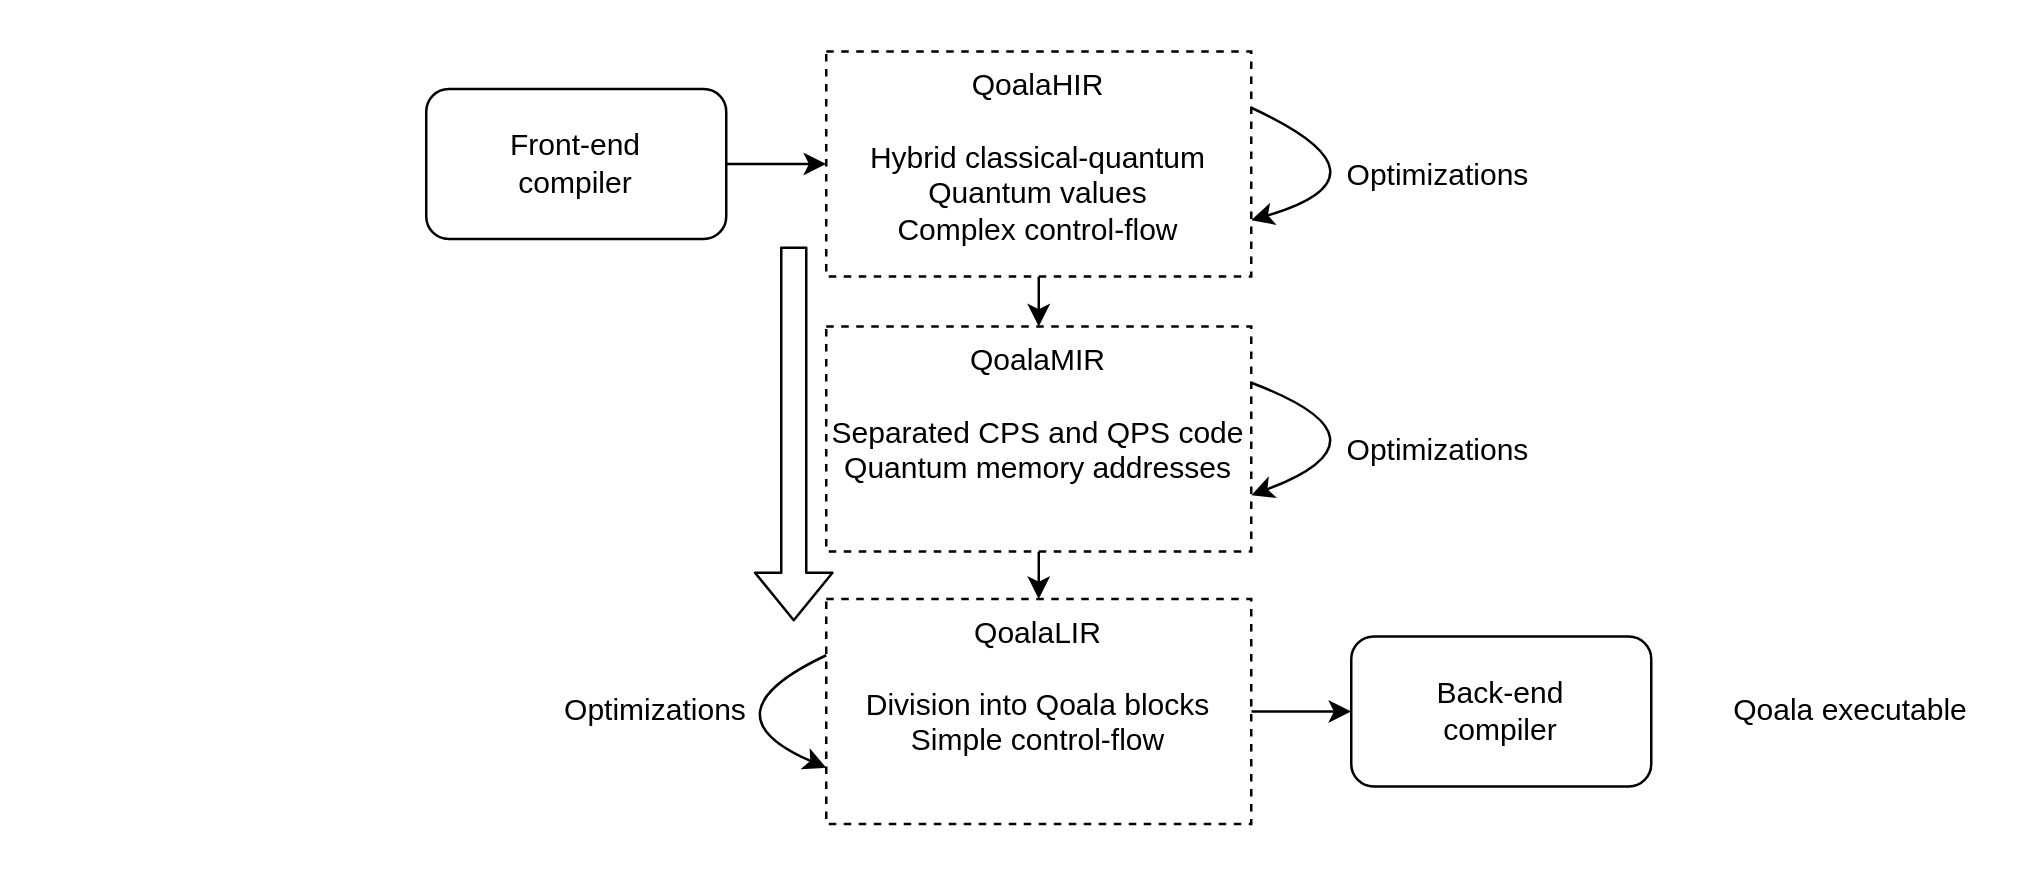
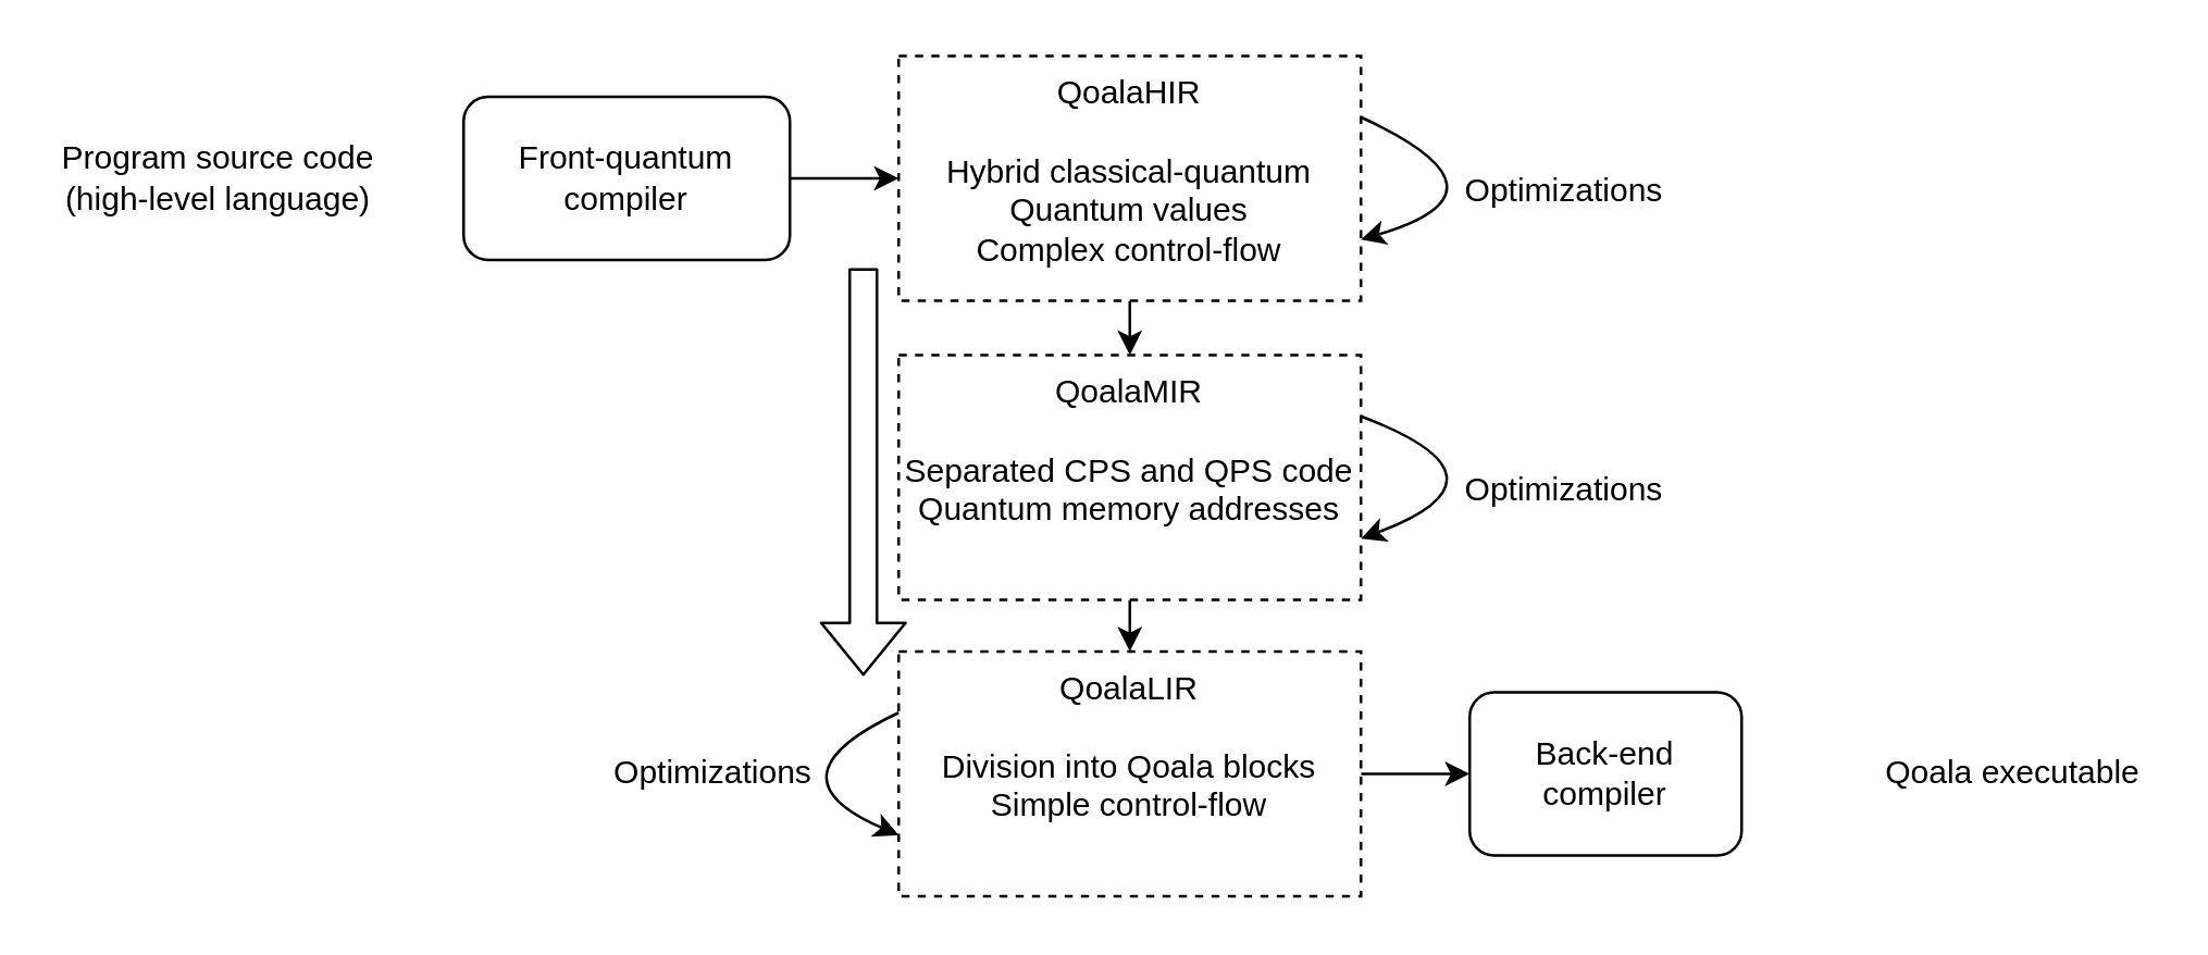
  <mxCell id="0" />
  <mxCell id="1" parent="0" />
+ <mxCell id="2" value="Program source code&lt;div&gt;(high-level language)&lt;/div&gt;" style="text;html=1;align=center;verticalAlign=middle;whiteSpace=wrap;rounded=0;" parent="1" vertex="1"><mxGeometry x="20" y="45" width="120" height="40" as="geometry" /></mxCell>
  <mxCell id="3" style="edgeStyle=none;html=1;exitX=1;exitY=0.5;exitDx=0;exitDy=0;entryX=0;entryY=0.5;entryDx=0;entryDy=0;" edge="1" parent="1" source="4" target="9"><mxGeometry relative="1" as="geometry" /></mxCell>
- <mxCell id="4" value="Front-end&lt;div&gt;compiler&lt;/div&gt;" style="rounded=1;whiteSpace=wrap;html=1;" parent="1" vertex="1"><mxGeometry x="170" y="35" width="120" height="60" as="geometry" /></mxCell>
- <mxCell id="5" value="Back-end&lt;div&gt;compiler&lt;/div&gt;" style="rounded=1;whiteSpace=wrap;html=1;" parent="1" vertex="1"><mxGeometry x="540" y="254" width="120" height="60" as="geometry" /></mxCell>
+ <mxCell id="4" value="Front-quantum&lt;div&gt;compiler&lt;/div&gt;" style="rounded=1;whiteSpace=wrap;html=1;" parent="1" vertex="1"><mxGeometry x="170" y="35" width="120" height="60" as="geometry" /></mxCell>
+ <mxCell id="5" value="Back-end&lt;div&gt;compiler&lt;/div&gt;" style="rounded=1;whiteSpace=wrap;html=1;" parent="1" vertex="1"><mxGeometry x="540" y="254" width="100" height="60" as="geometry" /></mxCell>
  <mxCell id="6" style="edgeStyle=none;html=1;exitX=1;exitY=0.5;exitDx=0;exitDy=0;entryX=0;entryY=0.5;entryDx=0;entryDy=0;" parent="1" source="10" target="5" edge="1"><mxGeometry relative="1" as="geometry"><mxPoint x="600" y="150" as="sourcePoint" /></mxGeometry></mxCell>
  <mxCell id="7" value="Qoala executable" style="text;html=1;align=center;verticalAlign=middle;whiteSpace=wrap;rounded=0;" parent="1" vertex="1"><mxGeometry x="690" y="269" width="100" height="30" as="geometry" /></mxCell>
  <mxCell id="8" style="edgeStyle=none;html=1;exitX=0.5;exitY=1;exitDx=0;exitDy=0;entryX=0.5;entryY=0;entryDx=0;entryDy=0;" parent="1" source="9" target="16" edge="1"><mxGeometry relative="1" as="geometry"><mxPoint x="415" y="130" as="targetPoint" /></mxGeometry></mxCell>
  <mxCell id="9" value="QoalaHIR&lt;div&gt;&lt;br&gt;&lt;/div&gt;&lt;div&gt;Hybrid classical-quantum&lt;/div&gt;&lt;div&gt;Quantum values&lt;/div&gt;&lt;div&gt;Complex control-flow&lt;/div&gt;" style="rounded=0;whiteSpace=wrap;html=1;verticalAlign=top;dashed=1;" parent="1" vertex="1"><mxGeometry x="330" y="20" width="170" height="90" as="geometry" /></mxCell>
  <mxCell id="10" value="QoalaLIR&lt;div&gt;&lt;br&gt;&lt;/div&gt;&lt;div&gt;Division into Qoala blocks&lt;/div&gt;&lt;div&gt;Simple control-flow&lt;/div&gt;" style="rounded=0;whiteSpace=wrap;html=1;verticalAlign=top;dashed=1;" parent="1" vertex="1"><mxGeometry x="330" y="239" width="170" height="90" as="geometry" /></mxCell>
  <mxCell id="11" style="edgeStyle=orthogonalEdgeStyle;html=1;exitX=1;exitY=0.25;exitDx=0;exitDy=0;entryX=1;entryY=0.75;entryDx=0;entryDy=0;curved=1;" parent="1" source="9" target="9" edge="1"><mxGeometry relative="1" as="geometry"><Array as="points"><mxPoint x="560" y="70" /></Array></mxGeometry></mxCell>
  <mxCell id="12" value="Optimizations" style="text;html=1;align=center;verticalAlign=middle;whiteSpace=wrap;rounded=0;" parent="1" vertex="1"><mxGeometry x="530" y="55" width="90" height="30" as="geometry" /></mxCell>
  <mxCell id="13" style="edgeStyle=orthogonalEdgeStyle;html=1;exitX=0;exitY=0.25;exitDx=0;exitDy=0;entryX=0;entryY=0.75;entryDx=0;entryDy=0;curved=1;" parent="1" source="10" target="10" edge="1"><mxGeometry relative="1" as="geometry"><Array as="points"><mxPoint x="280" y="285" /></Array></mxGeometry></mxCell>
  <mxCell id="14" value="Optimizations" style="text;html=1;align=center;verticalAlign=middle;whiteSpace=wrap;rounded=0;" parent="1" vertex="1"><mxGeometry x="217" y="269" width="90" height="30" as="geometry" /></mxCell>
  <mxCell id="15" style="edgeStyle=none;html=1;exitX=0.5;exitY=1;exitDx=0;exitDy=0;entryX=0.5;entryY=0;entryDx=0;entryDy=0;" edge="1" parent="1" source="16" target="10"><mxGeometry relative="1" as="geometry" /></mxCell>
  <mxCell id="16" value="QoalaMIR&lt;div&gt;&lt;br&gt;&lt;/div&gt;&lt;div&gt;Separated CPS and QPS code&lt;/div&gt;&lt;div&gt;Quantum memory addresses&lt;/div&gt;" style="rounded=0;whiteSpace=wrap;html=1;verticalAlign=top;dashed=1;" vertex="1" parent="1"><mxGeometry x="330" y="130" width="170" height="90" as="geometry" /></mxCell>
  <mxCell id="17" value="Optimizations" style="text;html=1;align=center;verticalAlign=middle;whiteSpace=wrap;rounded=0;" vertex="1" parent="1"><mxGeometry x="530" y="165" width="90" height="30" as="geometry" /></mxCell>
  <mxCell id="18" style="edgeStyle=orthogonalEdgeStyle;html=1;exitX=1;exitY=0.25;exitDx=0;exitDy=0;entryX=1;entryY=0.75;entryDx=0;entryDy=0;curved=1;" edge="1" parent="1" source="16" target="16"><mxGeometry relative="1" as="geometry"><Array as="points"><mxPoint x="560" y="175" /></Array></mxGeometry></mxCell>
  <mxCell id="19" value="" style="shape=flexArrow;endArrow=classic;html=1;curved=1;" edge="1" parent="1"><mxGeometry width="50" height="50" relative="1" as="geometry"><mxPoint x="317" y="98" as="sourcePoint" /><mxPoint x="317" y="248" as="targetPoint" /></mxGeometry></mxCell>
